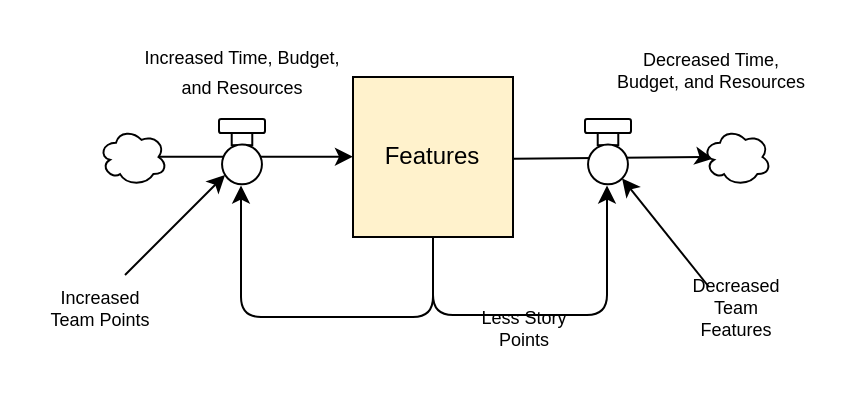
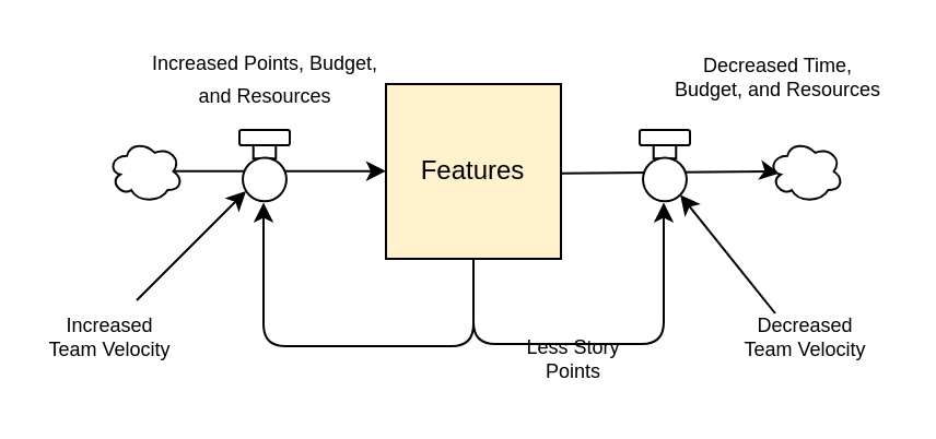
  <mxCell id="0" />
  <mxCell id="1" parent="0" />
  <mxCell id="2" value="Features" style="whiteSpace=wrap;html=1;aspect=fixed;fillColor=#fff2cc;" vertex="1" parent="1"><mxGeometry x="176" y="38" width="80" height="80" as="geometry" /></mxCell>
  <mxCell id="3" value="" style="endArrow=classic;html=1;strokeColor=#000000;" edge="1" parent="1"><mxGeometry relative="1" as="geometry"><mxPoint x="76" y="77.84" as="sourcePoint" /><mxPoint x="176" y="77.84" as="targetPoint" /></mxGeometry></mxCell>
  <mxCell id="4" value="" style="ellipse;shape=cloud;whiteSpace=wrap;html=1;strokeColor=#000000;" vertex="1" parent="1"><mxGeometry x="49" y="63.75" width="34" height="28.5" as="geometry" /></mxCell>
  <mxCell id="5" value="" style="endArrow=classic;html=1;strokeColor=#000000;startArrow=none;" edge="1" parent="1" source="6"><mxGeometry relative="1" as="geometry"><mxPoint x="256" y="78.84" as="sourcePoint" /><mxPoint x="356" y="78.84" as="targetPoint" /></mxGeometry></mxCell>
  <mxCell id="6" value="" style="ellipse;shape=cloud;whiteSpace=wrap;html=1;strokeColor=#000000;" vertex="1" parent="1"><mxGeometry x="351" y="63.75" width="34" height="28.5" as="geometry" /></mxCell>
  <mxCell id="7" value="" style="endArrow=none;html=1;strokeColor=#000000;" edge="1" parent="1" target="6"><mxGeometry relative="1" as="geometry"><mxPoint x="256" y="78.84" as="sourcePoint" /><mxPoint x="356" y="78.84" as="targetPoint" /></mxGeometry></mxCell>
- <mxCell id="8" value="&lt;font color=&quot;#000000&quot; style=&quot;font-size: 9px&quot;&gt;Increased Time, Budget, and Resources&lt;/font&gt;" style="text;html=1;strokeColor=none;fillColor=none;align=center;verticalAlign=middle;whiteSpace=wrap;rounded=0;" vertex="1" parent="1"><mxGeometry x="64.5" y="20" width="112" height="30" as="geometry" /></mxCell>
+ <mxCell id="8" value="&lt;font color=&quot;#000000&quot; style=&quot;font-size: 9px&quot;&gt;Increased Points, Budget, and Resources&lt;/font&gt;" style="text;html=1;strokeColor=none;fillColor=none;align=center;verticalAlign=middle;whiteSpace=wrap;rounded=0;" vertex="1" parent="1"><mxGeometry x="64.5" y="20" width="112" height="30" as="geometry" /></mxCell>
  <mxCell id="9" value="" style="group" vertex="1" connectable="0" parent="1"><mxGeometry x="109" y="59" width="23" height="36" as="geometry" /></mxCell>
  <mxCell id="10" value="" style="whiteSpace=wrap;html=1;aspect=fixed;fontColor=#000000;strokeColor=#000000;" vertex="1" parent="9"><mxGeometry x="6.361" y="2.824" width="10.277" height="10.277" as="geometry" /></mxCell>
  <mxCell id="11" value="" style="ellipse;whiteSpace=wrap;html=1;aspect=fixed;fontColor=#000000;strokeColor=#000000;" vertex="1" parent="9"><mxGeometry x="1.527" y="12.706" width="19.949" height="19.949" as="geometry" /></mxCell>
  <mxCell id="12" value="" style="rounded=1;whiteSpace=wrap;html=1;fontColor=#000000;strokeColor=#000000;" vertex="1" parent="9"><mxGeometry width="23" height="7.059" as="geometry" /></mxCell>
  <mxCell id="13" value="" style="group" vertex="1" connectable="0" parent="1"><mxGeometry x="292" y="59" width="23" height="36" as="geometry" /></mxCell>
  <mxCell id="14" value="" style="whiteSpace=wrap;html=1;aspect=fixed;fontColor=#000000;strokeColor=#000000;" vertex="1" parent="13"><mxGeometry x="6.361" y="2.824" width="10.277" height="10.277" as="geometry" /></mxCell>
  <mxCell id="15" value="" style="ellipse;whiteSpace=wrap;html=1;aspect=fixed;fontColor=#000000;strokeColor=#000000;" vertex="1" parent="13"><mxGeometry x="1.527" y="12.706" width="19.949" height="19.949" as="geometry" /></mxCell>
  <mxCell id="16" value="" style="rounded=1;whiteSpace=wrap;html=1;fontColor=#000000;strokeColor=#000000;" vertex="1" parent="13"><mxGeometry width="23" height="7.059" as="geometry" /></mxCell>
  <mxCell id="17" value="Decreased Time, Budget, and Resources" style="text;html=1;strokeColor=none;fillColor=none;align=center;verticalAlign=middle;whiteSpace=wrap;rounded=0;fontSize=9;fontColor=#000000;" vertex="1" parent="1"><mxGeometry x="305" y="20" width="100.5" height="30" as="geometry" /></mxCell>
  <mxCell id="18" value="" style="edgeStyle=segmentEdgeStyle;endArrow=classic;html=1;fontSize=9;fontColor=#000000;strokeColor=#000000;exitX=0.5;exitY=1;exitDx=0;exitDy=0;" edge="1" parent="1" source="2"><mxGeometry width="50" height="50" relative="1" as="geometry"><mxPoint x="207" y="153" as="sourcePoint" /><mxPoint x="120" y="92.25" as="targetPoint" /><Array as="points"><mxPoint x="216" y="158" /><mxPoint x="120" y="158" /></Array></mxGeometry></mxCell>
  <mxCell id="19" value="" style="endArrow=classic;html=1;fontSize=9;fontColor=#000000;strokeColor=#000000;" edge="1" parent="1"><mxGeometry width="50" height="50" relative="1" as="geometry"><mxPoint x="62" y="137" as="sourcePoint" /><mxPoint x="112" y="87" as="targetPoint" /></mxGeometry></mxCell>
- <mxCell id="20" value="Increased Team Points" style="text;html=1;strokeColor=none;fillColor=none;align=center;verticalAlign=middle;whiteSpace=wrap;rounded=0;fontSize=9;fontColor=#000000;" vertex="1" parent="1"><mxGeometry x="20" y="139" width="60" height="30" as="geometry" /></mxCell>
+ <mxCell id="20" value="Increased Team Velocity" style="text;html=1;strokeColor=none;fillColor=none;align=center;verticalAlign=middle;whiteSpace=wrap;rounded=0;fontSize=9;fontColor=#000000;" vertex="1" parent="1"><mxGeometry x="20" y="139" width="60" height="30" as="geometry" /></mxCell>
  <mxCell id="21" value="" style="edgeStyle=segmentEdgeStyle;endArrow=classic;html=1;fontSize=9;fontColor=#000000;strokeColor=#000000;exitX=0.5;exitY=1;exitDx=0;exitDy=0;" edge="1" parent="1" source="2"><mxGeometry width="50" height="50" relative="1" as="geometry"><mxPoint x="253" y="142.25" as="sourcePoint" /><mxPoint x="303" y="92.25" as="targetPoint" /><Array as="points"><mxPoint x="216" y="157" /><mxPoint x="303" y="157" /></Array></mxGeometry></mxCell>
  <mxCell id="22" value="Less Story Points" style="text;html=1;strokeColor=none;fillColor=none;align=center;verticalAlign=middle;whiteSpace=wrap;rounded=0;fontSize=9;fontColor=#000000;" vertex="1" parent="1"><mxGeometry x="232" y="149" width="60" height="30" as="geometry" /></mxCell>
  <mxCell id="23" value="" style="endArrow=classic;html=1;fontSize=9;fontColor=#000000;strokeColor=#000000;entryX=1;entryY=1;entryDx=0;entryDy=0;" edge="1" parent="1" target="15"><mxGeometry width="50" height="50" relative="1" as="geometry"><mxPoint x="354" y="143" as="sourcePoint" /><mxPoint x="381" y="106" as="targetPoint" /></mxGeometry></mxCell>
- <mxCell id="24" value="Decreased Team Features" style="text;html=1;strokeColor=none;fillColor=none;align=center;verticalAlign=middle;whiteSpace=wrap;rounded=0;fontSize=9;fontColor=#000000;" vertex="1" parent="1"><mxGeometry x="338" y="139" width="60" height="30" as="geometry" /></mxCell>
+ <mxCell id="24" value="Decreased Team Velocity" style="text;html=1;strokeColor=none;fillColor=none;align=center;verticalAlign=middle;whiteSpace=wrap;rounded=0;fontSize=9;fontColor=#000000;" vertex="1" parent="1"><mxGeometry x="338" y="139" width="60" height="30" as="geometry" /></mxCell>
